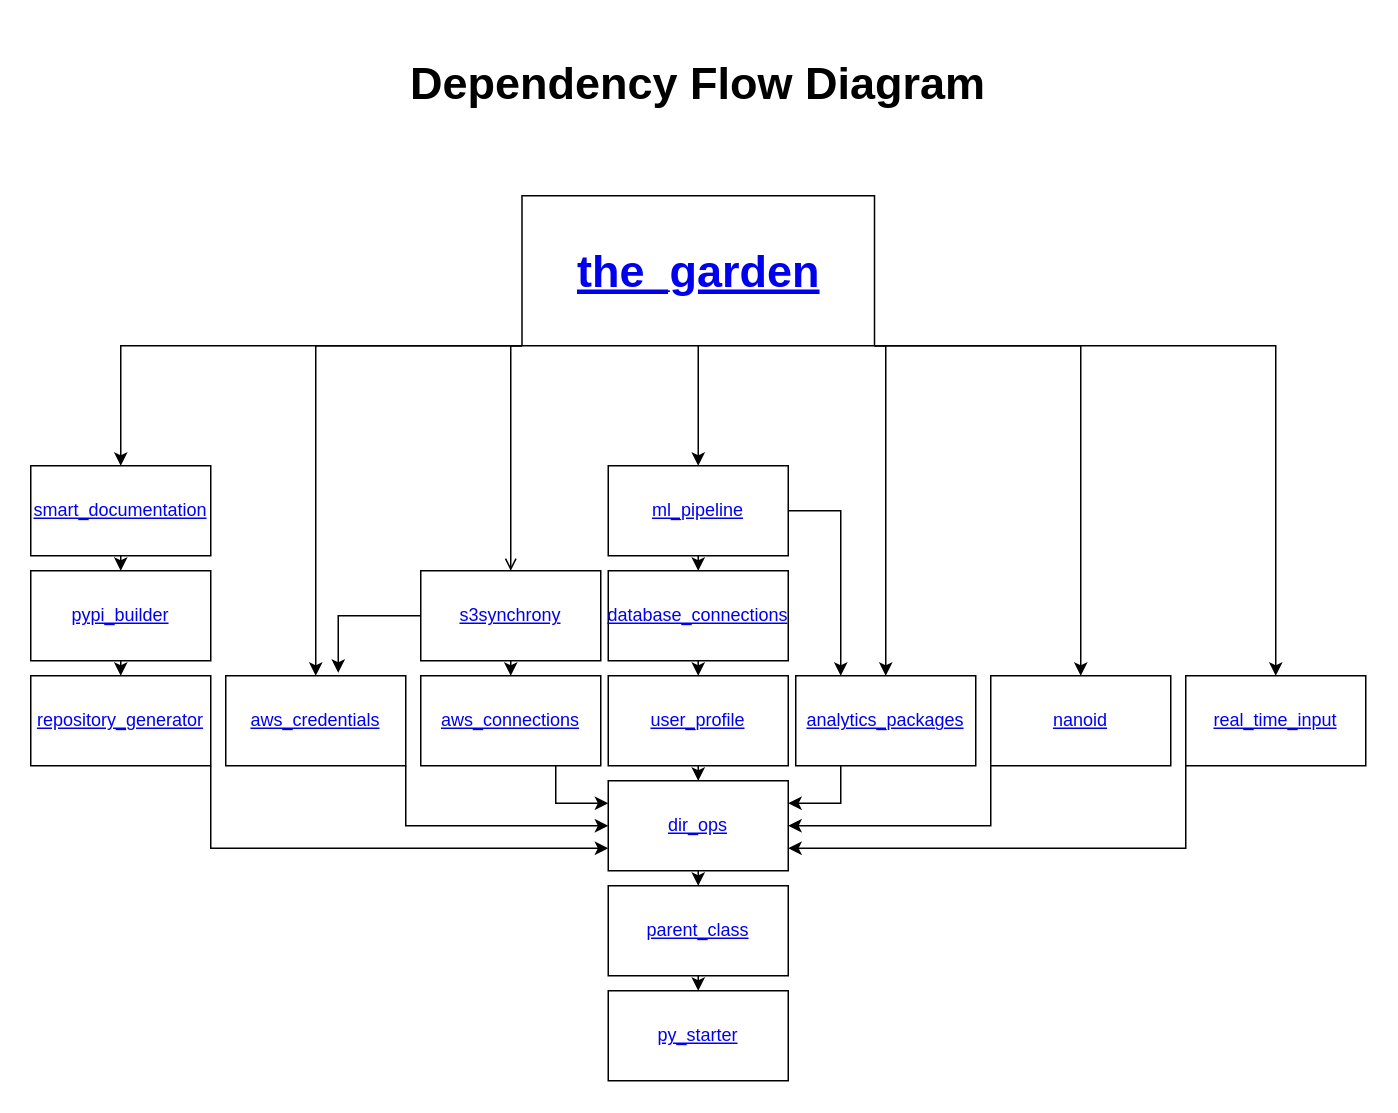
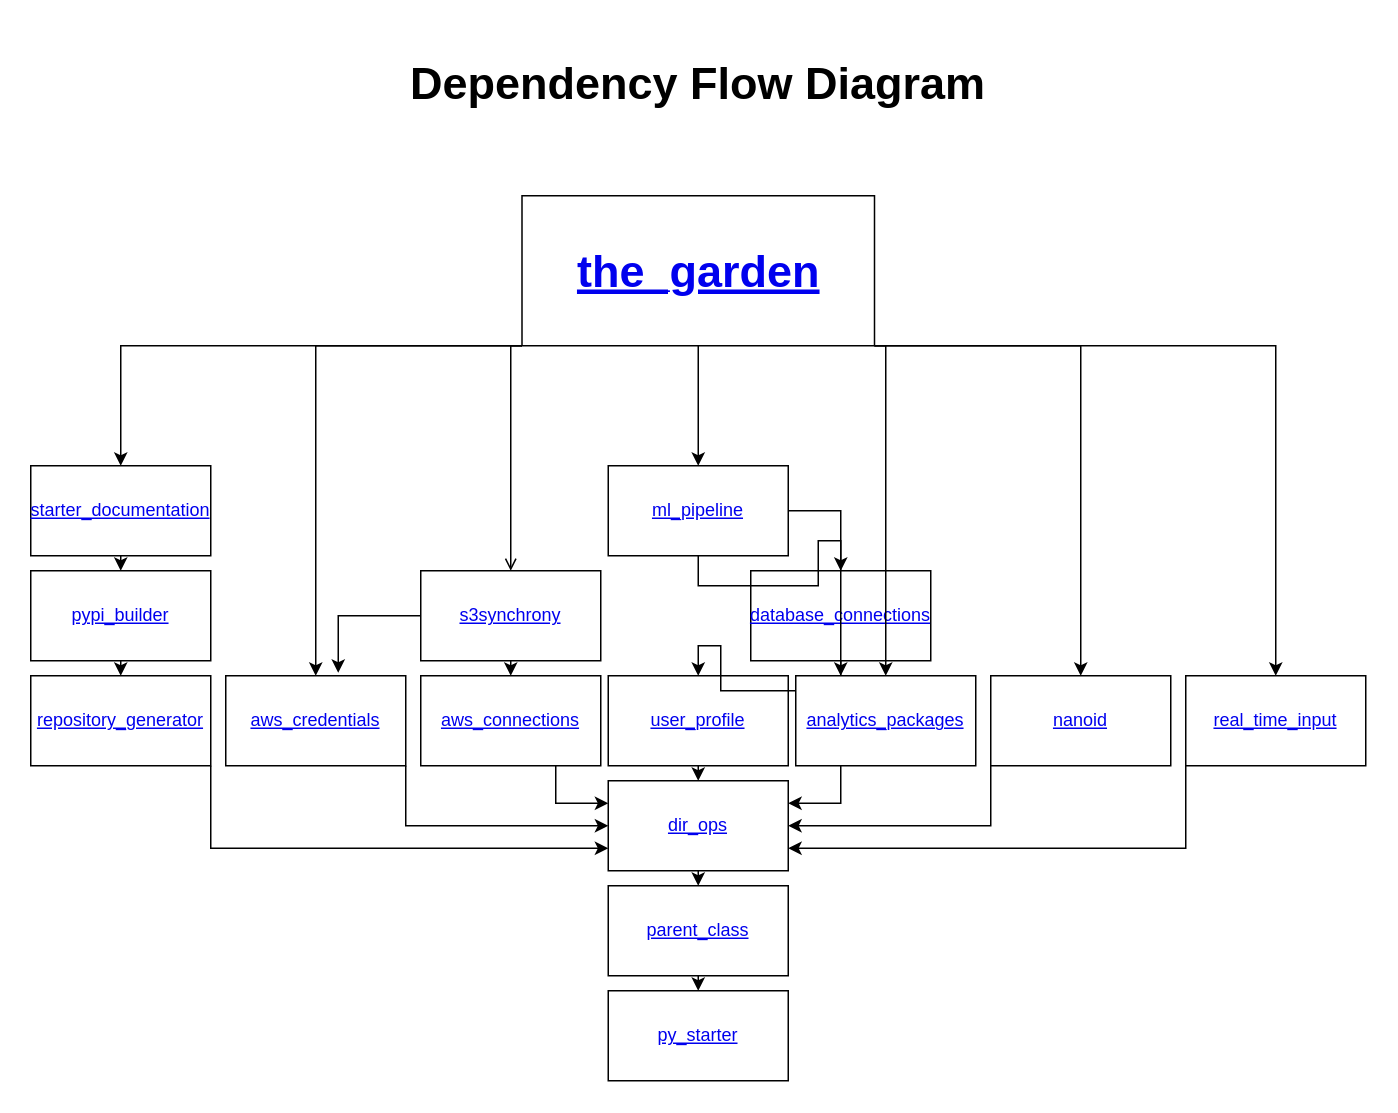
  <mxCell id="0" />
  <mxCell id="1" parent="0" />
  <mxCell id="2" value="&lt;a href=&quot;https://github.com/jameskabbes/py_starter&quot;&gt;py_starter&lt;/a&gt;" style="rounded=0;whiteSpace=wrap;html=1;" vertex="1" parent="1"><mxGeometry x="405" y="660" width="120" height="60" as="geometry" /></mxCell>
  <mxCell id="3" style="edgeStyle=orthogonalEdgeStyle;rounded=0;orthogonalLoop=1;jettySize=auto;html=1;exitX=0.5;exitY=1;exitDx=0;exitDy=0;entryX=0.5;entryY=0;entryDx=0;entryDy=0;" edge="1" parent="1" source="4" target="2"><mxGeometry relative="1" as="geometry" /></mxCell>
  <mxCell id="4" value="&lt;a href=&quot;https://github.com/jameskabbes/parent_class&quot;&gt;parent_class&lt;/a&gt;" style="rounded=0;whiteSpace=wrap;html=1;" vertex="1" parent="1"><mxGeometry x="405" y="590" width="120" height="60" as="geometry" /></mxCell>
  <mxCell id="5" style="edgeStyle=orthogonalEdgeStyle;rounded=0;orthogonalLoop=1;jettySize=auto;html=1;exitX=0.5;exitY=1;exitDx=0;exitDy=0;entryX=0.5;entryY=0;entryDx=0;entryDy=0;" edge="1" parent="1" source="6" target="4"><mxGeometry relative="1" as="geometry" /></mxCell>
  <mxCell id="6" value="&lt;a href=&quot;https://github.com/jameskabbes/dir_ops&quot;&gt;dir_ops&lt;/a&gt;" style="rounded=0;whiteSpace=wrap;html=1;" vertex="1" parent="1"><mxGeometry x="405" y="520" width="120" height="60" as="geometry" /></mxCell>
  <mxCell id="7" style="edgeStyle=orthogonalEdgeStyle;rounded=0;orthogonalLoop=1;jettySize=auto;html=1;exitX=0.5;exitY=1;exitDx=0;exitDy=0;entryX=0.5;entryY=0;entryDx=0;entryDy=0;" edge="1" parent="1" source="8" target="6"><mxGeometry relative="1" as="geometry" /></mxCell>
  <mxCell id="8" value="&lt;a href=&quot;https://github.com/jameskabbes/user_profile&quot;&gt;user_profile&lt;/a&gt;" style="rounded=0;whiteSpace=wrap;html=1;" vertex="1" parent="1"><mxGeometry x="405" y="450" width="120" height="60" as="geometry" /></mxCell>
  <mxCell id="9" style="edgeStyle=orthogonalEdgeStyle;rounded=0;orthogonalLoop=1;jettySize=auto;html=1;exitX=0.5;exitY=1;exitDx=0;exitDy=0;entryX=0.5;entryY=0;entryDx=0;entryDy=0;" edge="1" parent="1" source="10" target="8"><mxGeometry relative="1" as="geometry" /></mxCell>
- <mxCell id="10" value="&lt;a href=&quot;https://github.com/jameskabbes/database_connections&quot;&gt;database_connections&lt;/a&gt;" style="rounded=0;whiteSpace=wrap;html=1;" vertex="1" parent="1"><mxGeometry x="405" y="380" width="120" height="60" as="geometry" /></mxCell>
+ <mxCell id="10" value="&lt;a href=&quot;https://github.com/jameskabbes/database_connections&quot;&gt;database_connections&lt;/a&gt;" style="rounded=0;whiteSpace=wrap;html=1;" vertex="1" parent="1"><mxGeometry x="500" y="380" width="120" height="60" as="geometry" /></mxCell>
  <mxCell id="11" style="edgeStyle=orthogonalEdgeStyle;rounded=0;orthogonalLoop=1;jettySize=auto;html=1;exitX=0;exitY=1;exitDx=0;exitDy=0;entryX=1;entryY=0.5;entryDx=0;entryDy=0;fontSize=30;" edge="1" parent="1" source="12" target="6"><mxGeometry relative="1" as="geometry" /></mxCell>
  <mxCell id="12" value="&lt;a href=&quot;https://github.com/jameskabbes/nanoid&quot;&gt;nanoid&lt;/a&gt;" style="rounded=0;whiteSpace=wrap;html=1;" vertex="1" parent="1"><mxGeometry x="660" y="450" width="120" height="60" as="geometry" /></mxCell>
  <mxCell id="13" style="edgeStyle=orthogonalEdgeStyle;rounded=0;orthogonalLoop=1;jettySize=auto;html=1;exitX=0.5;exitY=1;exitDx=0;exitDy=0;entryX=0.5;entryY=0;entryDx=0;entryDy=0;" edge="1" parent="1" source="15" target="10"><mxGeometry relative="1" as="geometry" /></mxCell>
  <mxCell id="14" style="edgeStyle=orthogonalEdgeStyle;rounded=0;orthogonalLoop=1;jettySize=auto;html=1;exitX=1;exitY=0.5;exitDx=0;exitDy=0;entryX=0.25;entryY=0;entryDx=0;entryDy=0;fontSize=30;" edge="1" parent="1" source="15" target="17"><mxGeometry relative="1" as="geometry" /></mxCell>
  <mxCell id="15" value="&lt;a href=&quot;https://github.com/jameskabbes/ml_pipeline&quot;&gt;ml_pipeline&lt;/a&gt;" style="rounded=0;whiteSpace=wrap;html=1;" vertex="1" parent="1"><mxGeometry x="405" y="310" width="120" height="60" as="geometry" /></mxCell>
  <mxCell id="16" style="edgeStyle=orthogonalEdgeStyle;rounded=0;orthogonalLoop=1;jettySize=auto;html=1;exitX=0.25;exitY=1;exitDx=0;exitDy=0;entryX=1;entryY=0.25;entryDx=0;entryDy=0;fontSize=30;" edge="1" parent="1" source="17" target="6"><mxGeometry relative="1" as="geometry" /></mxCell>
  <mxCell id="17" value="&lt;a href=&quot;https://github.com/jameskabbes/analytics_packages&quot;&gt;analytics_packages&lt;/a&gt;" style="rounded=0;whiteSpace=wrap;html=1;" vertex="1" parent="1"><mxGeometry x="530" y="450" width="120" height="60" as="geometry" /></mxCell>
  <mxCell id="18" style="edgeStyle=orthogonalEdgeStyle;rounded=0;orthogonalLoop=1;jettySize=auto;html=1;exitX=1;exitY=1;exitDx=0;exitDy=0;entryX=0;entryY=0.5;entryDx=0;entryDy=0;" edge="1" parent="1" source="19" target="6"><mxGeometry relative="1" as="geometry" /></mxCell>
  <mxCell id="19" value="&lt;a href=&quot;https://github.com/jameskabbes/aws_credentials&quot;&gt;aws_credentials&lt;/a&gt;" style="rounded=0;whiteSpace=wrap;html=1;" vertex="1" parent="1"><mxGeometry x="150" y="450" width="120" height="60" as="geometry" /></mxCell>
  <mxCell id="20" style="edgeStyle=orthogonalEdgeStyle;rounded=0;orthogonalLoop=1;jettySize=auto;html=1;exitX=0.75;exitY=1;exitDx=0;exitDy=0;entryX=0;entryY=0.25;entryDx=0;entryDy=0;fontSize=30;" edge="1" parent="1" source="21" target="6"><mxGeometry relative="1" as="geometry" /></mxCell>
  <mxCell id="21" value="&lt;a href=&quot;https://github.com/jameskabbes/aws_connections&quot;&gt;aws_connections&lt;/a&gt;" style="rounded=0;whiteSpace=wrap;html=1;" vertex="1" parent="1"><mxGeometry x="280" y="450" width="120" height="60" as="geometry" /></mxCell>
  <mxCell id="22" style="edgeStyle=orthogonalEdgeStyle;rounded=0;orthogonalLoop=1;jettySize=auto;html=1;exitX=1;exitY=1;exitDx=0;exitDy=0;entryX=0;entryY=0.75;entryDx=0;entryDy=0;" edge="1" parent="1" source="23" target="6"><mxGeometry relative="1" as="geometry" /></mxCell>
  <mxCell id="23" value="&lt;a href=&quot;https://github.com/jameskabbes/repository_generator&quot;&gt;repository_generator&lt;/a&gt;" style="rounded=0;whiteSpace=wrap;html=1;" vertex="1" parent="1"><mxGeometry x="20" y="450" width="120" height="60" as="geometry" /></mxCell>
  <mxCell id="24" style="edgeStyle=orthogonalEdgeStyle;rounded=0;orthogonalLoop=1;jettySize=auto;html=1;exitX=0.5;exitY=1;exitDx=0;exitDy=0;entryX=0.5;entryY=0;entryDx=0;entryDy=0;" edge="1" parent="1" source="25" target="23"><mxGeometry relative="1" as="geometry" /></mxCell>
  <mxCell id="25" value="&lt;a href=&quot;https://github.com/jameskabbes/pypi_builder&quot;&gt;pypi_builder&lt;/a&gt;" style="rounded=0;whiteSpace=wrap;html=1;" vertex="1" parent="1"><mxGeometry x="20" y="380" width="120" height="60" as="geometry" /></mxCell>
  <mxCell id="26" style="edgeStyle=orthogonalEdgeStyle;rounded=0;orthogonalLoop=1;jettySize=auto;html=1;exitX=0.5;exitY=1;exitDx=0;exitDy=0;entryX=0.5;entryY=0;entryDx=0;entryDy=0;" edge="1" parent="1" source="27" target="25"><mxGeometry relative="1" as="geometry" /></mxCell>
- <mxCell id="27" value="&lt;a href=&quot;https://github.com/jameskabbes/smart_documentation&quot;&gt;smart_documentation&lt;/a&gt;" style="rounded=0;whiteSpace=wrap;html=1;" vertex="1" parent="1"><mxGeometry x="20" y="310" width="120" height="60" as="geometry" /></mxCell>
+ <mxCell id="27" value="&lt;a href=&quot;https://github.com/jameskabbes/smart_documentation&quot;&gt;starter_documentation&lt;/a&gt;" style="rounded=0;whiteSpace=wrap;html=1;" vertex="1" parent="1"><mxGeometry x="20" y="310" width="120" height="60" as="geometry" /></mxCell>
  <mxCell id="28" value="" style="edgeStyle=orthogonalEdgeStyle;rounded=0;orthogonalLoop=1;jettySize=auto;html=1;fontSize=30;" edge="1" parent="1" source="35" target="15"><mxGeometry relative="1" as="geometry" /></mxCell>
  <mxCell id="29" style="edgeStyle=orthogonalEdgeStyle;rounded=0;orthogonalLoop=1;jettySize=auto;html=1;exitX=1;exitY=1;exitDx=0;exitDy=0;entryX=0.5;entryY=0;entryDx=0;entryDy=0;fontSize=30;" edge="1" parent="1" source="35" target="37"><mxGeometry relative="1" as="geometry"><Array as="points"><mxPoint x="850" y="230" /></Array></mxGeometry></mxCell>
  <mxCell id="30" style="edgeStyle=orthogonalEdgeStyle;rounded=0;orthogonalLoop=1;jettySize=auto;html=1;exitX=0;exitY=1;exitDx=0;exitDy=0;fontSize=30;" edge="1" parent="1" source="35" target="19"><mxGeometry relative="1" as="geometry"><Array as="points"><mxPoint x="210" y="230" /></Array></mxGeometry></mxCell>
  <mxCell id="31" style="edgeStyle=orthogonalEdgeStyle;rounded=0;orthogonalLoop=1;jettySize=auto;html=1;exitX=0;exitY=1;exitDx=0;exitDy=0;entryX=0.5;entryY=0;entryDx=0;entryDy=0;fontSize=30;" edge="1" parent="1" source="35" target="27"><mxGeometry relative="1" as="geometry"><Array as="points"><mxPoint x="80" y="230" /></Array></mxGeometry></mxCell>
  <mxCell id="32" style="edgeStyle=orthogonalEdgeStyle;rounded=0;orthogonalLoop=1;jettySize=auto;html=1;exitX=0;exitY=1;exitDx=0;exitDy=0;entryX=0.5;entryY=0;entryDx=0;entryDy=0;fontSize=30;endArrow=open;" edge="1" parent="1" source="35" target="41"><mxGeometry relative="1" as="geometry"><Array as="points"><mxPoint x="340" y="230" /></Array></mxGeometry></mxCell>
  <mxCell id="33" style="edgeStyle=orthogonalEdgeStyle;rounded=0;orthogonalLoop=1;jettySize=auto;html=1;exitX=1;exitY=1;exitDx=0;exitDy=0;entryX=0.5;entryY=0;entryDx=0;entryDy=0;fontSize=30;" edge="1" parent="1" source="35" target="17"><mxGeometry relative="1" as="geometry"><Array as="points"><mxPoint x="590" y="230" /></Array></mxGeometry></mxCell>
  <mxCell id="34" style="edgeStyle=orthogonalEdgeStyle;rounded=0;orthogonalLoop=1;jettySize=auto;html=1;exitX=1;exitY=1;exitDx=0;exitDy=0;entryX=0.5;entryY=0;entryDx=0;entryDy=0;fontSize=30;" edge="1" parent="1" source="35" target="12"><mxGeometry relative="1" as="geometry"><Array as="points"><mxPoint x="720" y="230" /></Array></mxGeometry></mxCell>
  <mxCell id="35" value="&lt;b&gt;&lt;font style=&quot;font-size: 30px&quot;&gt;&lt;a href=&quot;https://github.com/jameskabbes/the_garden&quot;&gt;the_garden&lt;/a&gt;&lt;/font&gt;&lt;/b&gt;" style="rounded=0;whiteSpace=wrap;html=1;" vertex="1" parent="1"><mxGeometry x="347.5" y="130" width="235" height="100" as="geometry" /></mxCell>
  <mxCell id="36" style="edgeStyle=orthogonalEdgeStyle;rounded=0;orthogonalLoop=1;jettySize=auto;html=1;exitX=0;exitY=1;exitDx=0;exitDy=0;entryX=1;entryY=0.75;entryDx=0;entryDy=0;" edge="1" parent="1" source="37" target="6"><mxGeometry relative="1" as="geometry" /></mxCell>
  <mxCell id="37" value="&lt;a href=&quot;https://github.com/jameskabbes/real_time_input&quot;&gt;real_time_input&lt;/a&gt;" style="rounded=0;whiteSpace=wrap;html=1;" vertex="1" parent="1"><mxGeometry x="790" y="450" width="120" height="60" as="geometry" /></mxCell>
  <mxCell id="38" value="&lt;b&gt;Dependency Flow Diagram&lt;/b&gt;" style="text;html=1;strokeColor=none;fillColor=none;align=center;verticalAlign=middle;whiteSpace=wrap;rounded=0;fontSize=30;" vertex="1" parent="1"><mxGeometry x="210" y="20" width="510" height="70" as="geometry" /></mxCell>
  <mxCell id="39" style="edgeStyle=orthogonalEdgeStyle;rounded=0;orthogonalLoop=1;jettySize=auto;html=1;exitX=0.5;exitY=1;exitDx=0;exitDy=0;entryX=0.5;entryY=0;entryDx=0;entryDy=0;fontSize=30;" edge="1" parent="1" source="41" target="21"><mxGeometry relative="1" as="geometry" /></mxCell>
  <mxCell id="40" style="edgeStyle=orthogonalEdgeStyle;rounded=0;orthogonalLoop=1;jettySize=auto;html=1;exitX=0;exitY=0.5;exitDx=0;exitDy=0;entryX=0.625;entryY=-0.033;entryDx=0;entryDy=0;entryPerimeter=0;fontSize=30;" edge="1" parent="1" source="41" target="19"><mxGeometry relative="1" as="geometry" /></mxCell>
  <mxCell id="41" value="&lt;a href=&quot;https://github.com/jameskabbes/s3synchrony&quot;&gt;s3synchrony&lt;/a&gt;" style="rounded=0;whiteSpace=wrap;html=1;" vertex="1" parent="1"><mxGeometry x="280" y="380" width="120" height="60" as="geometry" /></mxCell>
